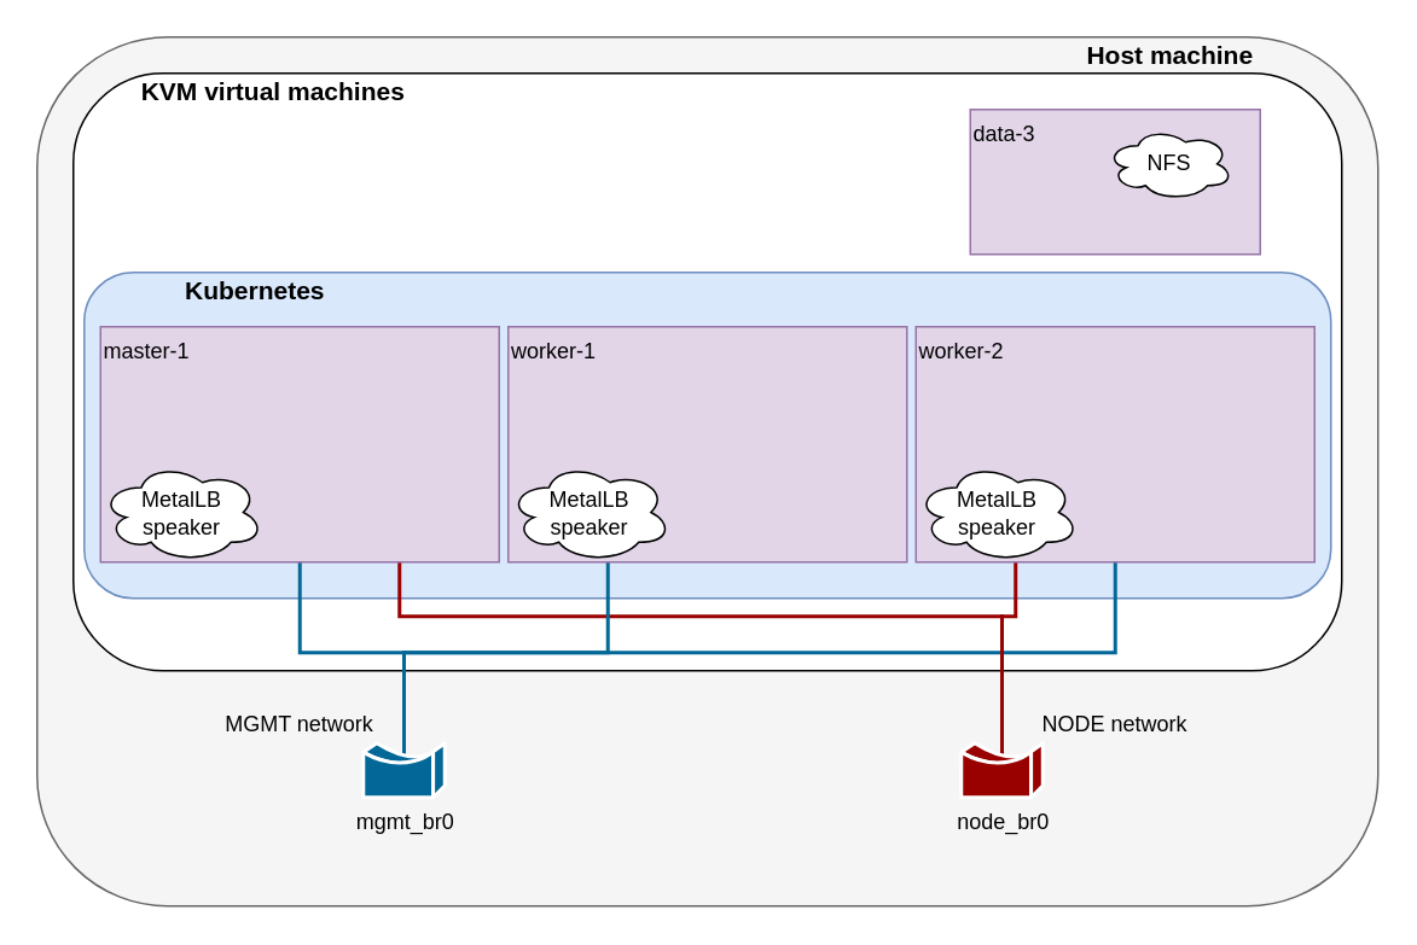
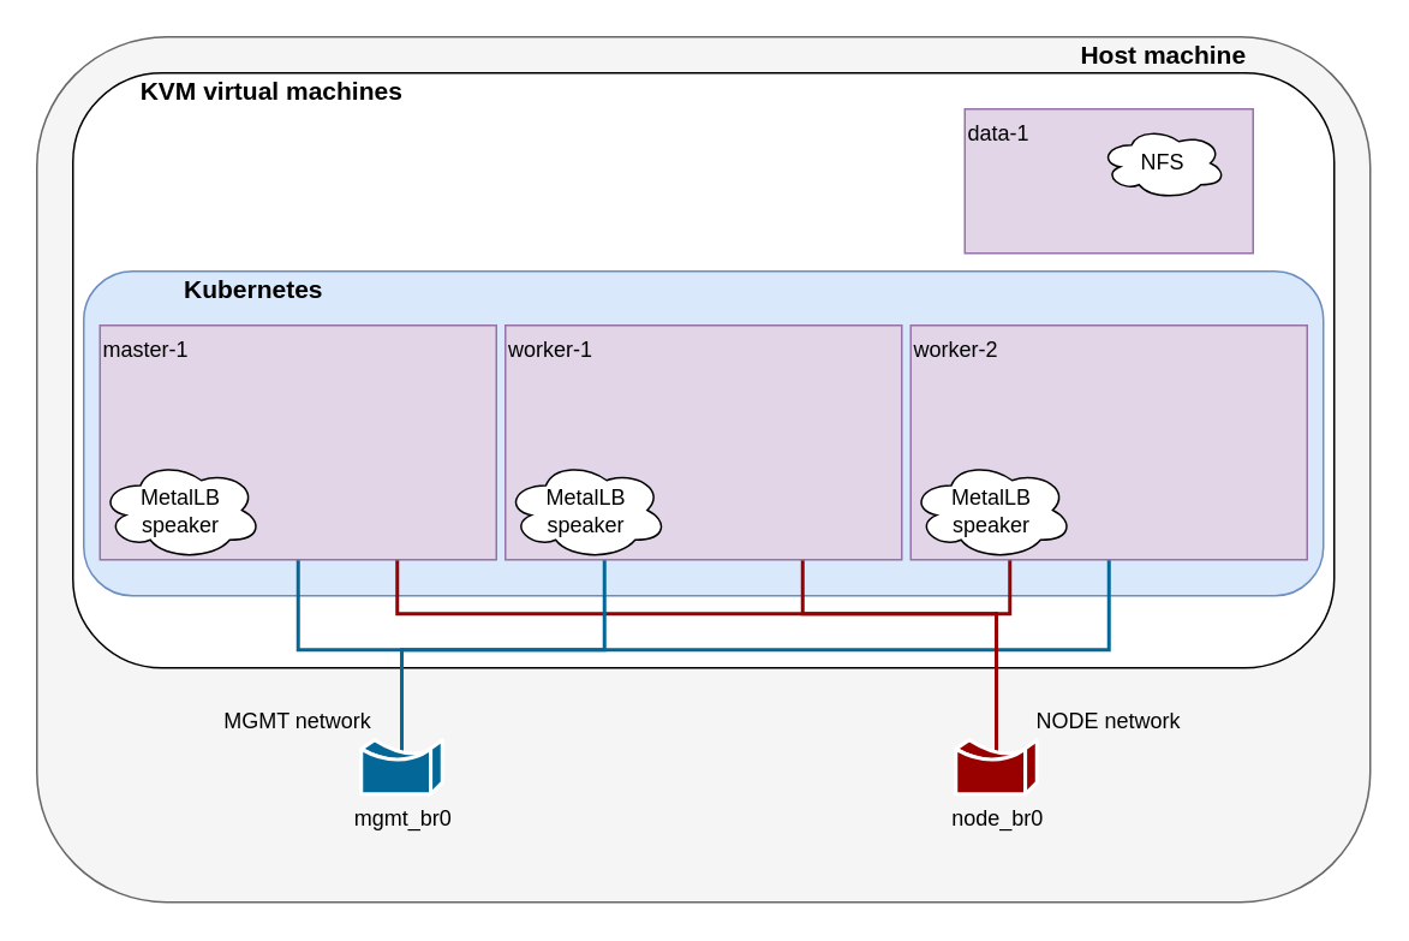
  <mxCell id="0" />
  <mxCell id="1" parent="0" />
  <mxCell id="2" value="" style="rounded=1;whiteSpace=wrap;html=1;fillColor=#f5f5f5;strokeColor=#666666;fontColor=#333333;" parent="1" vertex="1"><mxGeometry x="20" y="20" width="740" height="480" as="geometry" /></mxCell>
  <mxCell id="3" value="" style="rounded=1;whiteSpace=wrap;html=1;" parent="1" vertex="1"><mxGeometry x="40" y="40" width="700" height="330" as="geometry" /></mxCell>
  <mxCell id="4" value="&lt;div style=&quot;font-size: 14px;&quot;&gt;KVM virtual machines&lt;/div&gt;" style="text;html=1;align=center;verticalAlign=middle;resizable=0;points=[];autosize=1;strokeColor=none;fontStyle=1;fontSize=14;" parent="1" vertex="1"><mxGeometry x="70" y="40" width="160" height="20" as="geometry" /></mxCell>
  <mxCell id="5" value="Host machine" style="text;html=1;align=center;verticalAlign=middle;resizable=0;points=[];autosize=1;strokeColor=none;fontStyle=1;fontSize=14;" parent="1" vertex="1"><mxGeometry x="590" y="20" width="110" height="20" as="geometry" /></mxCell>
  <mxCell id="6" value="" style="rounded=1;whiteSpace=wrap;html=1;fillColor=#dae8fc;strokeColor=#6c8ebf;" vertex="1" parent="1"><mxGeometry x="46" y="150" width="688" height="180" as="geometry" /></mxCell>
  <mxCell id="7" style="edgeStyle=orthogonalEdgeStyle;rounded=0;orthogonalLoop=1;jettySize=auto;html=1;exitX=0.5;exitY=1;exitDx=0;exitDy=0;endArrow=none;endFill=0;strokeWidth=2;entryX=0.5;entryY=0.22;entryDx=0;entryDy=0;entryPerimeter=0;strokeColor=#036897;" edge="1" parent="1" source="9" target="19"><mxGeometry relative="1" as="geometry"><Array as="points"><mxPoint x="165" y="360" /><mxPoint x="223" y="360" /></Array></mxGeometry></mxCell>
  <mxCell id="8" style="edgeStyle=orthogonalEdgeStyle;rounded=0;orthogonalLoop=1;jettySize=auto;html=1;exitX=0.75;exitY=1;exitDx=0;exitDy=0;entryX=0.5;entryY=0.22;entryDx=0;entryDy=0;entryPerimeter=0;endArrow=none;endFill=0;strokeWidth=2;strokeColor=#990000;" edge="1" parent="1" source="9" target="20"><mxGeometry relative="1" as="geometry"><Array as="points"><mxPoint x="220" y="340" /><mxPoint x="553" y="340" /></Array></mxGeometry></mxCell>
  <mxCell id="9" value="master-1" style="rounded=0;whiteSpace=wrap;html=1;fillColor=#e1d5e7;strokeColor=#9673a6;verticalAlign=top;align=left;" parent="1" vertex="1"><mxGeometry x="55" y="180" width="220" height="130" as="geometry" /></mxCell>
  <mxCell id="10" style="edgeStyle=orthogonalEdgeStyle;rounded=0;orthogonalLoop=1;jettySize=auto;html=1;exitX=0.25;exitY=1;exitDx=0;exitDy=0;endArrow=none;endFill=0;strokeWidth=2;entryX=0.5;entryY=0.22;entryDx=0;entryDy=0;entryPerimeter=0;strokeColor=#036897;" edge="1" parent="1" source="12" target="19"><mxGeometry relative="1" as="geometry"><mxPoint x="220" y="410" as="targetPoint" /><Array as="points"><mxPoint x="335" y="360" /><mxPoint x="223" y="360" /></Array></mxGeometry></mxCell>
+ <mxCell id="11" style="edgeStyle=orthogonalEdgeStyle;rounded=0;orthogonalLoop=1;jettySize=auto;html=1;exitX=0.75;exitY=1;exitDx=0;exitDy=0;endArrow=none;endFill=0;strokeWidth=2;entryX=0.5;entryY=0.22;entryDx=0;entryDy=0;entryPerimeter=0;strokeColor=#990000;" edge="1" parent="1" source="12" target="20"><mxGeometry relative="1" as="geometry"><mxPoint x="550" y="410" as="targetPoint" /><Array as="points"><mxPoint x="445" y="340" /><mxPoint x="553" y="340" /></Array></mxGeometry></mxCell>
  <mxCell id="12" value="worker-1" style="rounded=0;whiteSpace=wrap;html=1;fillColor=#e1d5e7;strokeColor=#9673a6;verticalAlign=top;align=left;" parent="1" vertex="1"><mxGeometry x="280" y="180" width="220" height="130" as="geometry" /></mxCell>
  <mxCell id="13" style="edgeStyle=orthogonalEdgeStyle;rounded=0;orthogonalLoop=1;jettySize=auto;html=1;exitX=0.5;exitY=1;exitDx=0;exitDy=0;endArrow=none;endFill=0;strokeWidth=2;entryX=0.5;entryY=0.22;entryDx=0;entryDy=0;entryPerimeter=0;strokeColor=#036897;" edge="1" parent="1" source="15" target="19"><mxGeometry relative="1" as="geometry"><mxPoint x="220" y="410" as="targetPoint" /><Array as="points"><mxPoint x="615" y="360" /><mxPoint x="223" y="360" /></Array></mxGeometry></mxCell>
  <mxCell id="14" style="edgeStyle=orthogonalEdgeStyle;rounded=0;orthogonalLoop=1;jettySize=auto;html=1;exitX=0.25;exitY=1;exitDx=0;exitDy=0;entryX=0.5;entryY=0.22;entryDx=0;entryDy=0;entryPerimeter=0;endArrow=none;endFill=0;strokeWidth=2;strokeColor=#990000;" edge="1" parent="1" source="15" target="20"><mxGeometry relative="1" as="geometry"><Array as="points"><mxPoint x="560" y="340" /><mxPoint x="553" y="340" /></Array></mxGeometry></mxCell>
  <mxCell id="15" value="worker-2" style="rounded=0;whiteSpace=wrap;html=1;fillColor=#e1d5e7;strokeColor=#9673a6;verticalAlign=top;align=left;" vertex="1" parent="1"><mxGeometry x="505" y="180" width="220" height="130" as="geometry" /></mxCell>
  <mxCell id="16" value="&lt;div style=&quot;font-size: 14px&quot;&gt;Kubernetes&lt;/div&gt;" style="text;html=1;align=center;verticalAlign=middle;resizable=0;points=[];autosize=1;strokeColor=none;fontStyle=1;fontSize=14;" vertex="1" parent="1"><mxGeometry x="95" y="150" width="90" height="20" as="geometry" /></mxCell>
  <mxCell id="17" value="MGMT network" style="text;html=1;strokeColor=none;fillColor=none;align=center;verticalAlign=middle;whiteSpace=wrap;rounded=0;" vertex="1" parent="1"><mxGeometry x="115" y="390" width="100" height="20" as="geometry" /></mxCell>
  <mxCell id="18" value="NODE network" style="text;html=1;strokeColor=none;fillColor=none;align=center;verticalAlign=middle;whiteSpace=wrap;rounded=0;" vertex="1" parent="1"><mxGeometry x="565" y="390" width="100" height="20" as="geometry" /></mxCell>
  <mxCell id="19" value="mgmt_br0" style="shape=mxgraph.cisco.misc.bridge;html=1;pointerEvents=1;dashed=0;fillColor=#036897;strokeColor=#ffffff;strokeWidth=2;verticalLabelPosition=bottom;verticalAlign=top;align=center;outlineConnect=0;" vertex="1" parent="1"><mxGeometry x="200" y="410" width="45" height="30" as="geometry" /></mxCell>
  <mxCell id="20" value="node_br0" style="shape=mxgraph.cisco.misc.bridge;html=1;pointerEvents=1;dashed=0;strokeColor=#ffffff;strokeWidth=2;verticalLabelPosition=bottom;verticalAlign=top;align=center;outlineConnect=0;fillColor=#990000;" vertex="1" parent="1"><mxGeometry x="530" y="410" width="45" height="30" as="geometry" /></mxCell>
- <mxCell id="21" value="data-3" style="rounded=0;whiteSpace=wrap;html=1;fillColor=#e1d5e7;strokeColor=#9673a6;align=left;verticalAlign=top;" vertex="1" parent="1"><mxGeometry x="535" y="60" width="160" height="80" as="geometry" /></mxCell>
+ <mxCell id="21" value="data-1" style="rounded=0;whiteSpace=wrap;html=1;fillColor=#e1d5e7;strokeColor=#9673a6;align=left;verticalAlign=top;" vertex="1" parent="1"><mxGeometry x="535" y="60" width="160" height="80" as="geometry" /></mxCell>
  <mxCell id="22" value="NFS" style="ellipse;shape=cloud;whiteSpace=wrap;html=1;align=center;" vertex="1" parent="1"><mxGeometry x="610" y="70" width="70" height="40" as="geometry" /></mxCell>
  <mxCell id="23" value="MetalLB&lt;br&gt;speaker" style="ellipse;shape=cloud;whiteSpace=wrap;html=1;align=center;" vertex="1" parent="1"><mxGeometry x="280" y="255" width="90" height="55" as="geometry" /></mxCell>
  <mxCell id="24" value="MetalLB&lt;br&gt;speaker" style="ellipse;shape=cloud;whiteSpace=wrap;html=1;align=center;" vertex="1" parent="1"><mxGeometry x="55" y="255" width="90" height="55" as="geometry" /></mxCell>
  <mxCell id="25" value="MetalLB&lt;br&gt;speaker" style="ellipse;shape=cloud;whiteSpace=wrap;html=1;align=center;" vertex="1" parent="1"><mxGeometry x="505" y="255" width="90" height="55" as="geometry" /></mxCell>
